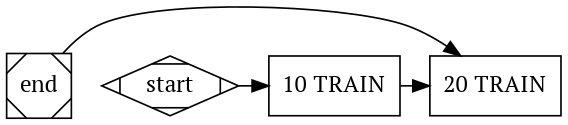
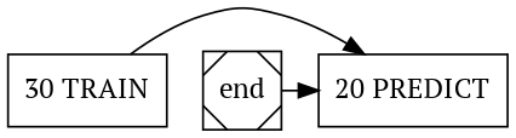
  digraph {
    fontname="PT Serif"
    node [fontname="PT Serif" shape=rectangle]
    edge [fontname="PT Serif"]
-   n1 [label="10 TRAIN"]
-   n2 [label="20 TRAIN"]
-   start [shape=Mdiamond]
+   n1 [label="30 TRAIN"]
+   n2 [label="20 PREDICT"]
    end [shape=Msquare]
    subgraph sub_1 {
      rank=same
      n1
      n2
-     start
      end
    }
    n1 -> n2
-   start -> n1
    end -> n2
  }
